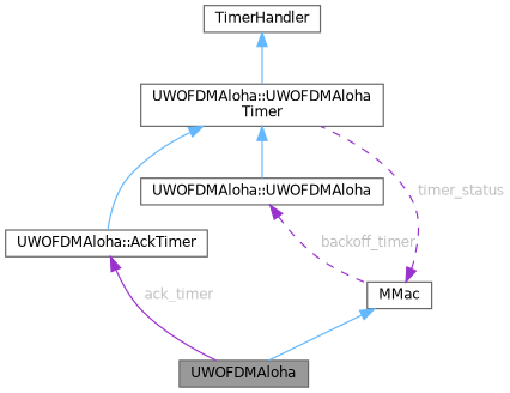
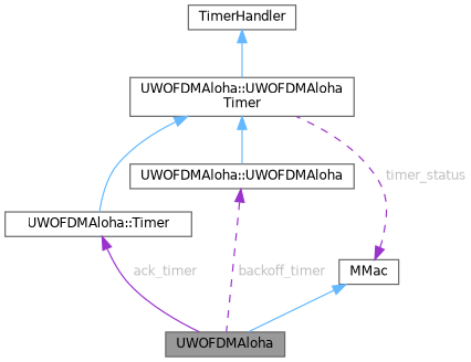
  digraph {
    node [color=gray40 fillcolor=white fontname=Helvetica fontsize=10 shape=box style=filled]
    edge [color=steelblue1 dir=back fontname=Helvetica fontsize=10 labelfontname=Helvetica labelfontsize=10 style=solid]
    n1 [fillcolor=grey60 fontcolor=black height=0.2 label=UWOFDMAloha width=0.4]
    n2 [height=0.2 label="UWOFDMAloha::UWOFDMAloha\lTimer" width=0.4]
-   n3 [height=0.2 label="UWOFDMAloha::AckTimer" width=0.4]
+   n3 [height=0.2 label="UWOFDMAloha::Timer" width=0.4]
    n4 [height=0.2 label="UWOFDMAloha::UWOFDMAloha" width=0.4]
    n5 [height=0.2 label=MMac width=0.4]
    n6 [height=0.2 label=TimerHandler width=0.4]
    n2 -> n3
    n2 -> n4
    n3 -> n1 [color=darkorchid3 fontcolor=grey label=" ack_timer"]
-   n4 -> n5 [color=darkorchid3 fontcolor=grey label=" backoff_timer" style=dashed]
+   n4 -> n1 [color=darkorchid3 fontcolor=grey label=" backoff_timer" style=dashed]
    n5 -> n1
    n5 -> n2 [color=darkorchid3 fontcolor=grey label=" timer_status" style=dashed]
    n6 -> n2
  }
